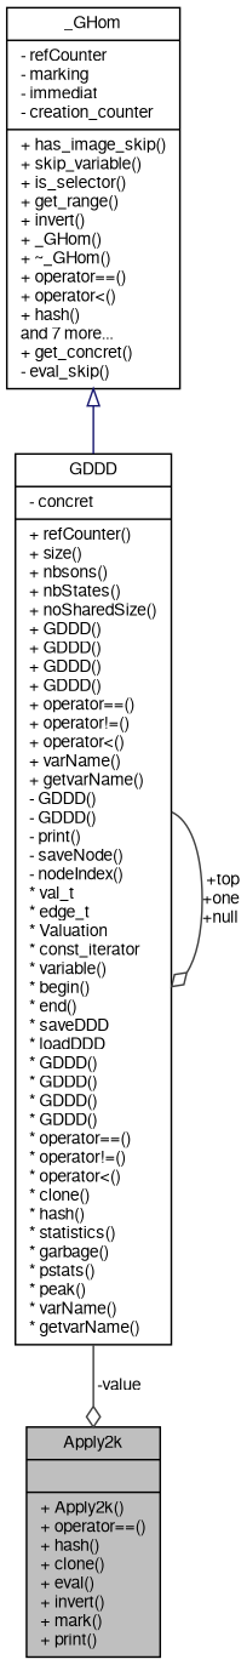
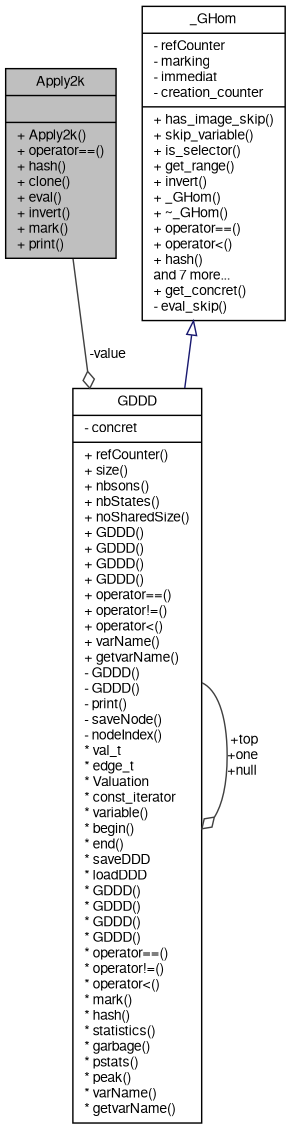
  digraph {
    node [color=black fillcolor=white fontname=FreeSans fontsize=10 shape=record style=filled]
    edge [color=grey25 fontname=FreeSans fontsize=10 labelfontname=FreeSans labelfontsize=10 style=solid arrowhead=odiamond]
    n1 [fillcolor=grey75 fontcolor=black height=0.2 label="{Apply2k\n||+ Apply2k()\l+ operator==()\l+ hash()\l+ clone()\l+ eval()\l+ invert()\l+ mark()\l+ print()\l}" width=0.4]
    n2 [height=0.2 label="{_GHom\n|- refCounter\l- marking\l- immediat\l- creation_counter\l|+ has_image_skip()\l+ skip_variable()\l+ is_selector()\l+ get_range()\l+ invert()\l+ _GHom()\l+ ~_GHom()\l+ operator==()\l+ operator\<()\l+ hash()\land 7 more...\l+ get_concret()\l- eval_skip()\l}" width=0.4]
-   n3 [height=0.2 label="{GDDD\n|- concret\l|+ refCounter()\l+ size()\l+ nbsons()\l+ nbStates()\l+ noSharedSize()\l+ GDDD()\l+ GDDD()\l+ GDDD()\l+ GDDD()\l+ operator==()\l+ operator!=()\l+ operator\<()\l+ varName()\l+ getvarName()\l- GDDD()\l- GDDD()\l- print()\l- saveNode()\l- nodeIndex()\l* val_t\l* edge_t\l* Valuation\l* const_iterator\l* variable()\l* begin()\l* end()\l* saveDDD\l* loadDDD\l* GDDD()\l* GDDD()\l* GDDD()\l* GDDD()\l* operator==()\l* operator!=()\l* operator\<()\l* clone()\l* hash()\l* statistics()\l* garbage()\l* pstats()\l* peak()\l* varName()\l* getvarName()\l}" width=0.4]
+   n3 [height=0.2 label="{GDDD\n|- concret\l|+ refCounter()\l+ size()\l+ nbsons()\l+ nbStates()\l+ noSharedSize()\l+ GDDD()\l+ GDDD()\l+ GDDD()\l+ GDDD()\l+ operator==()\l+ operator!=()\l+ operator\<()\l+ varName()\l+ getvarName()\l- GDDD()\l- GDDD()\l- print()\l- saveNode()\l- nodeIndex()\l* val_t\l* edge_t\l* Valuation\l* const_iterator\l* variable()\l* begin()\l* end()\l* saveDDD\l* loadDDD\l* GDDD()\l* GDDD()\l* GDDD()\l* GDDD()\l* operator==()\l* operator!=()\l* operator\<()\l* mark()\l* hash()\l* statistics()\l* garbage()\l* pstats()\l* peak()\l* varName()\l* getvarName()\l}" width=0.4]
    n2 -> n3 [arrowtail=onormal color=midnightblue dir=back arrowhead=""]
-   n3 -> n1 [label=" -value"]
+   n1 -> n3 [label=" -value"]
    n3 -> n3 [label=" +top\n+one\n+null"]
  }
